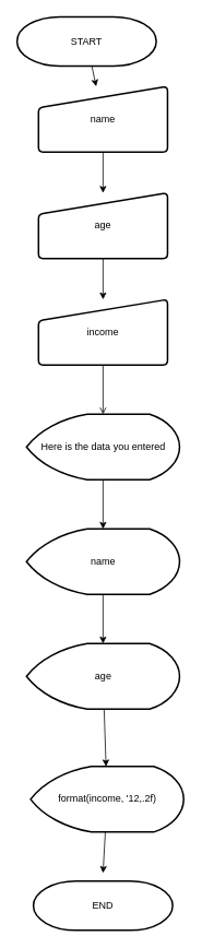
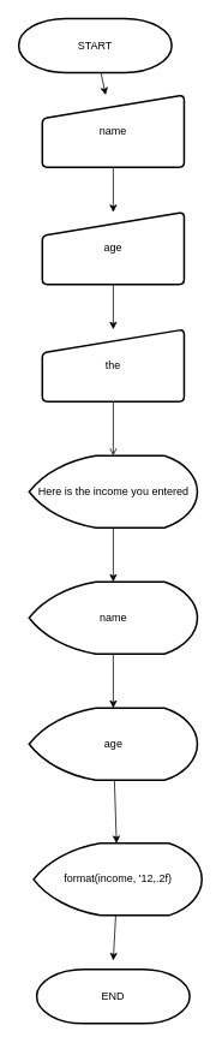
  <mxCell id="0" />
  <mxCell id="1" parent="0" />
  <mxCell id="2" value="" style="edgeStyle=none;html=1;" parent="1" source="3" target="5" edge="1"><mxGeometry relative="1" as="geometry" /></mxCell>
  <mxCell id="3" value="START" style="strokeWidth=2;html=1;shape=mxgraph.flowchart.terminator;whiteSpace=wrap;" parent="1" vertex="1"><mxGeometry x="20" y="20" width="170" height="60" as="geometry" /></mxCell>
  <mxCell id="4" value="" style="edgeStyle=none;html=1;" parent="1" source="5" target="7" edge="1"><mxGeometry relative="1" as="geometry" /></mxCell>
  <mxCell id="5" value="name" style="html=1;strokeWidth=2;shape=manualInput;whiteSpace=wrap;rounded=1;size=26;arcSize=11;" parent="1" vertex="1"><mxGeometry x="46.25" y="105" width="157.5" height="80" as="geometry" /></mxCell>
  <mxCell id="6" value="" style="edgeStyle=none;html=1;" parent="1" source="7" target="9" edge="1"><mxGeometry relative="1" as="geometry" /></mxCell>
  <mxCell id="7" value="age" style="html=1;strokeWidth=2;shape=manualInput;whiteSpace=wrap;rounded=1;size=26;arcSize=11;" parent="1" vertex="1"><mxGeometry x="46.25" y="235" width="157.5" height="80" as="geometry" /></mxCell>
  <mxCell id="8" value="" style="edgeStyle=none;html=1;endArrow=open;" parent="1" source="9" target="11" edge="1"><mxGeometry relative="1" as="geometry" /></mxCell>
- <mxCell id="9" value="income" style="html=1;strokeWidth=2;shape=manualInput;whiteSpace=wrap;rounded=1;size=26;arcSize=11;" parent="1" vertex="1"><mxGeometry x="46.25" y="365" width="157.5" height="80" as="geometry" /></mxCell>
+ <mxCell id="9" value="the" style="html=1;strokeWidth=2;shape=manualInput;whiteSpace=wrap;rounded=1;size=26;arcSize=11;" parent="1" vertex="1"><mxGeometry x="46.25" y="365" width="157.5" height="80" as="geometry" /></mxCell>
  <mxCell id="10" value="" style="edgeStyle=none;html=1;" parent="1" source="11" target="13" edge="1"><mxGeometry relative="1" as="geometry" /></mxCell>
- <mxCell id="11" value="Here is the data you entered" style="strokeWidth=2;html=1;shape=mxgraph.flowchart.display;whiteSpace=wrap;" parent="1" vertex="1"><mxGeometry x="31.56" y="505" width="186.87" height="80" as="geometry" /></mxCell>
+ <mxCell id="11" value="Here is the income you entered" style="strokeWidth=2;html=1;shape=mxgraph.flowchart.display;whiteSpace=wrap;" parent="1" vertex="1"><mxGeometry x="31.56" y="505" width="186.87" height="80" as="geometry" /></mxCell>
  <mxCell id="12" value="" style="edgeStyle=none;html=1;" parent="1" source="13" target="15" edge="1"><mxGeometry relative="1" as="geometry" /></mxCell>
  <mxCell id="13" value="name" style="strokeWidth=2;html=1;shape=mxgraph.flowchart.display;whiteSpace=wrap;" parent="1" vertex="1"><mxGeometry x="31.56" y="645" width="186.87" height="80" as="geometry" /></mxCell>
  <mxCell id="14" value="" style="edgeStyle=none;html=1;" parent="1" source="15" target="17" edge="1"><mxGeometry relative="1" as="geometry" /></mxCell>
  <mxCell id="15" value="age" style="strokeWidth=2;html=1;shape=mxgraph.flowchart.display;whiteSpace=wrap;" parent="1" vertex="1"><mxGeometry x="31.56" y="785" width="186.87" height="80" as="geometry" /></mxCell>
  <mxCell id="16" value="" style="edgeStyle=none;html=1;" parent="1" source="17" edge="1"><mxGeometry relative="1" as="geometry"><mxPoint x="125.001" y="1065" as="targetPoint" /></mxGeometry></mxCell>
  <mxCell id="17" value="format(income, '12,.2f)" style="strokeWidth=2;html=1;shape=mxgraph.flowchart.display;whiteSpace=wrap;" parent="1" vertex="1"><mxGeometry x="36.57" y="935" width="186.87" height="80" as="geometry" /></mxCell>
  <mxCell id="18" value="END" style="strokeWidth=2;html=1;shape=mxgraph.flowchart.terminator;whiteSpace=wrap;" parent="1" vertex="1"><mxGeometry x="40" y="1075" width="170" height="60" as="geometry" /></mxCell>
